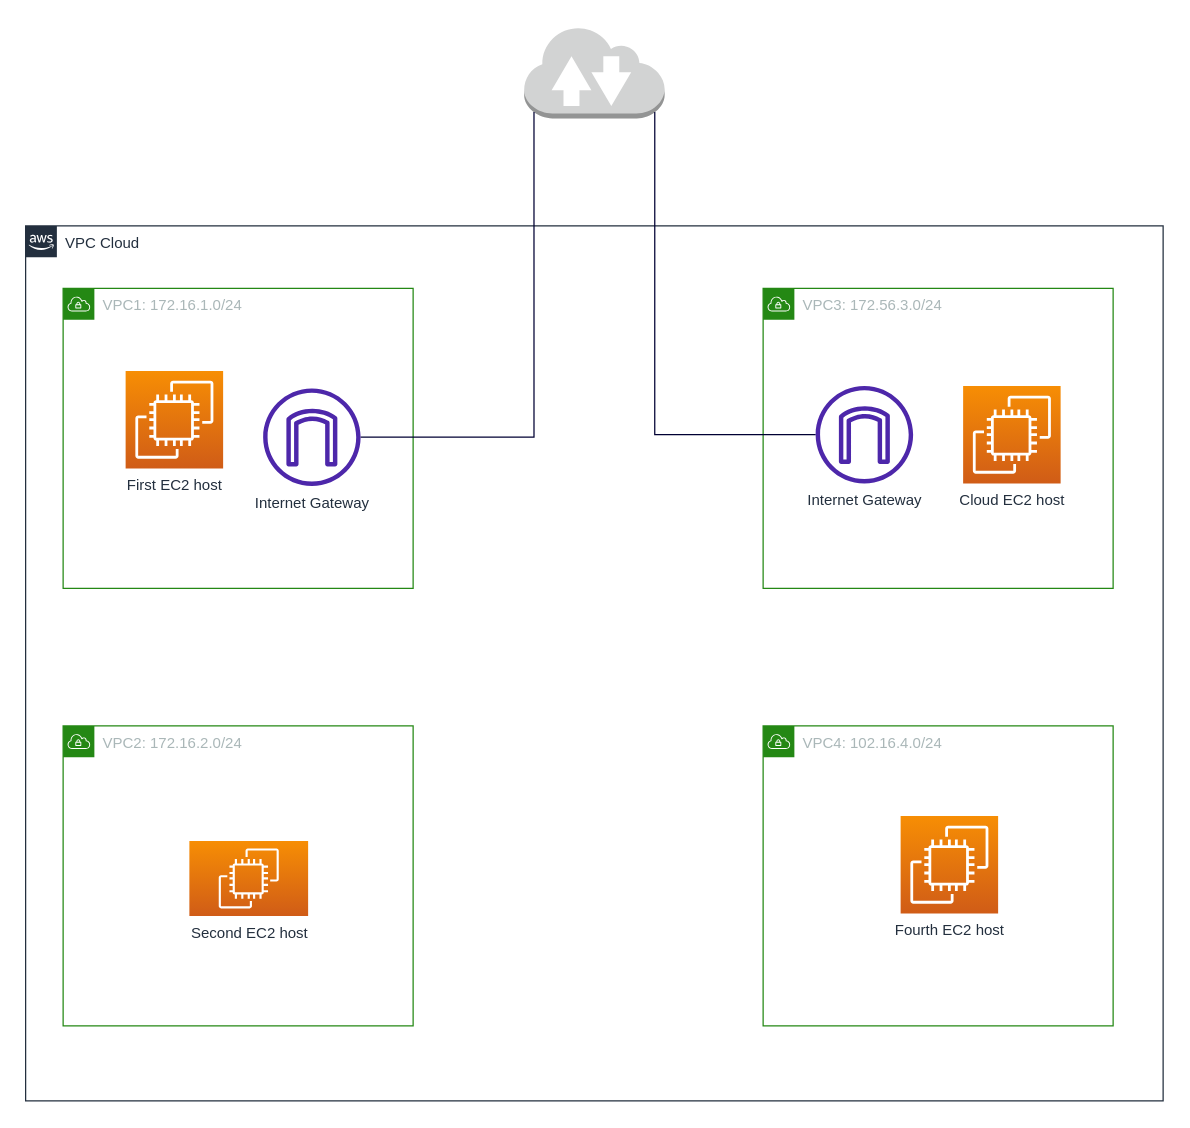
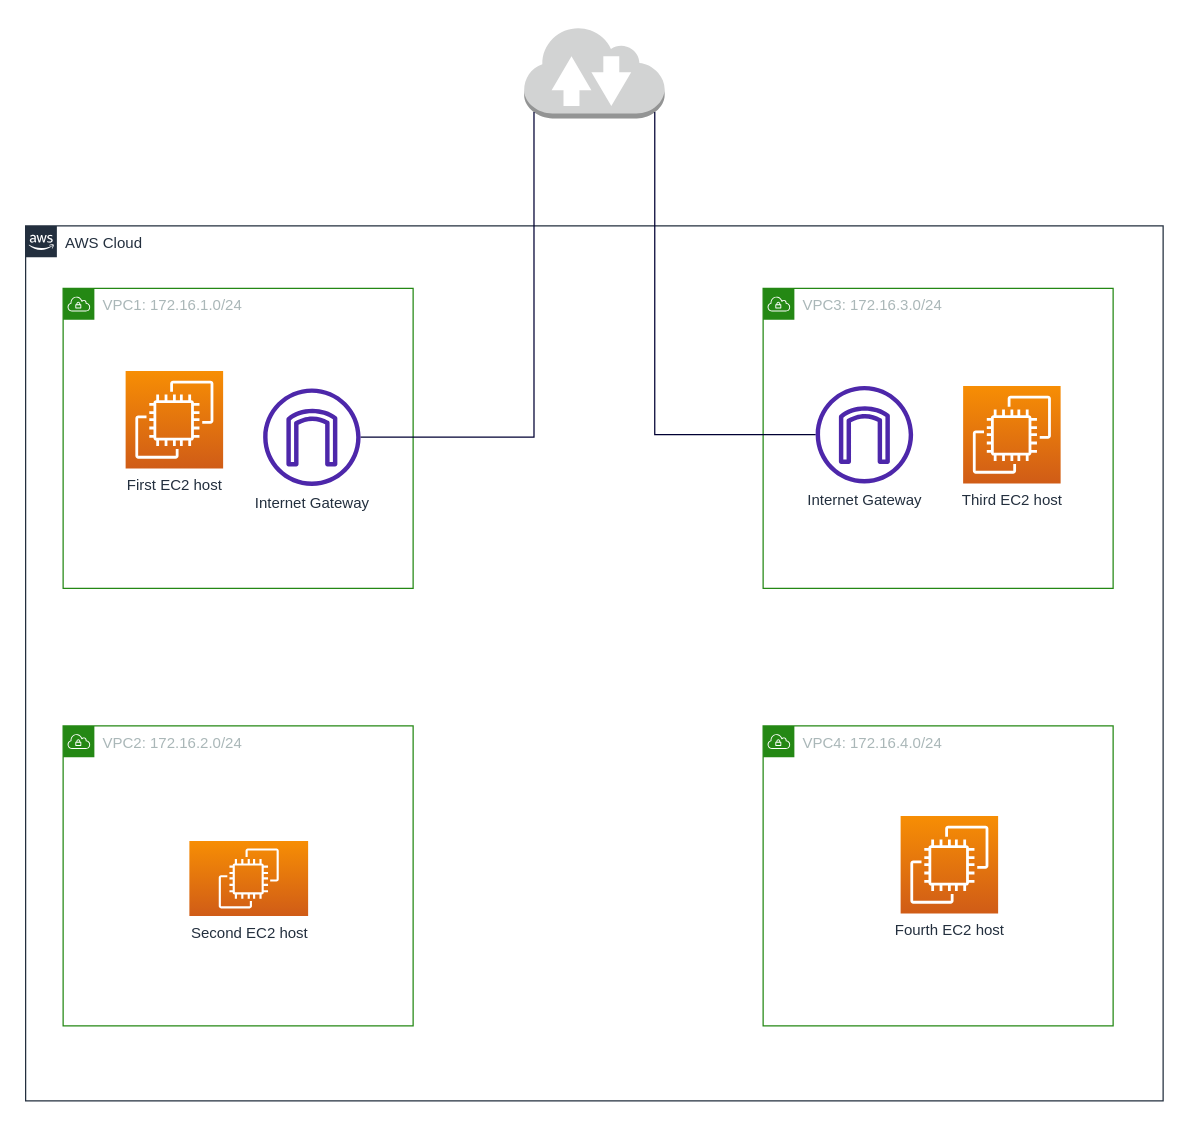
  <mxCell id="0" />
  <mxCell id="1" parent="0" />
- <mxCell id="2" value="VPC Cloud" style="points=[[0,0],[0.25,0],[0.5,0],[0.75,0],[1,0],[1,0.25],[1,0.5],[1,0.75],[1,1],[0.75,1],[0.5,1],[0.25,1],[0,1],[0,0.75],[0,0.5],[0,0.25]];outlineConnect=0;gradientColor=none;html=1;whiteSpace=wrap;fontSize=12;fontStyle=0;container=1;pointerEvents=0;collapsible=0;recursiveResize=0;shape=mxgraph.aws4.group;grIcon=mxgraph.aws4.group_aws_cloud_alt;strokeColor=#232F3E;fillColor=none;verticalAlign=top;align=left;spacingLeft=30;fontColor=#232F3E;dashed=0;" parent="1" vertex="1"><mxGeometry x="20" y="180" width="910" height="700" as="geometry" /></mxCell>
+ <mxCell id="2" value="AWS Cloud" style="points=[[0,0],[0.25,0],[0.5,0],[0.75,0],[1,0],[1,0.25],[1,0.5],[1,0.75],[1,1],[0.75,1],[0.5,1],[0.25,1],[0,1],[0,0.75],[0,0.5],[0,0.25]];outlineConnect=0;gradientColor=none;html=1;whiteSpace=wrap;fontSize=12;fontStyle=0;container=1;pointerEvents=0;collapsible=0;recursiveResize=0;shape=mxgraph.aws4.group;grIcon=mxgraph.aws4.group_aws_cloud_alt;strokeColor=#232F3E;fillColor=none;verticalAlign=top;align=left;spacingLeft=30;fontColor=#232F3E;dashed=0;" parent="1" vertex="1"><mxGeometry x="20" y="180" width="910" height="700" as="geometry" /></mxCell>
  <mxCell id="3" value="VPC1: 172.16.1.0/24" style="points=[[0,0],[0.25,0],[0.5,0],[0.75,0],[1,0],[1,0.25],[1,0.5],[1,0.75],[1,1],[0.75,1],[0.5,1],[0.25,1],[0,1],[0,0.75],[0,0.5],[0,0.25]];outlineConnect=0;gradientColor=none;html=1;whiteSpace=wrap;fontSize=12;fontStyle=0;container=1;pointerEvents=0;collapsible=0;recursiveResize=0;shape=mxgraph.aws4.group;grIcon=mxgraph.aws4.group_vpc;strokeColor=#248814;fillColor=none;verticalAlign=top;align=left;spacingLeft=30;fontColor=#AAB7B8;dashed=0;" parent="2" vertex="1"><mxGeometry x="30" y="50" width="280" height="240" as="geometry" /></mxCell>
  <mxCell id="4" value="Internet Gateway" style="sketch=0;outlineConnect=0;fontColor=#232F3E;gradientColor=none;fillColor=#4D27AA;strokeColor=none;dashed=0;verticalLabelPosition=bottom;verticalAlign=top;align=center;html=1;fontSize=12;fontStyle=0;aspect=fixed;pointerEvents=1;shape=mxgraph.aws4.internet_gateway;" parent="3" vertex="1"><mxGeometry x="160" y="80" width="78" height="78" as="geometry" /></mxCell>
  <mxCell id="5" value="First EC2 host" style="sketch=0;points=[[0,0,0],[0.25,0,0],[0.5,0,0],[0.75,0,0],[1,0,0],[0,1,0],[0.25,1,0],[0.5,1,0],[0.75,1,0],[1,1,0],[0,0.25,0],[0,0.5,0],[0,0.75,0],[1,0.25,0],[1,0.5,0],[1,0.75,0]];outlineConnect=0;fontColor=#232F3E;gradientColor=#F78E04;gradientDirection=north;fillColor=#D05C17;strokeColor=#ffffff;dashed=0;verticalLabelPosition=bottom;verticalAlign=top;align=center;html=1;fontSize=12;fontStyle=0;aspect=fixed;shape=mxgraph.aws4.resourceIcon;resIcon=mxgraph.aws4.ec2;" parent="3" vertex="1"><mxGeometry x="50" y="66" width="78" height="78" as="geometry" /></mxCell>
- <mxCell id="6" value="VPC3: 172.56.3.0/24" style="points=[[0,0],[0.25,0],[0.5,0],[0.75,0],[1,0],[1,0.25],[1,0.5],[1,0.75],[1,1],[0.75,1],[0.5,1],[0.25,1],[0,1],[0,0.75],[0,0.5],[0,0.25]];outlineConnect=0;gradientColor=none;html=1;whiteSpace=wrap;fontSize=12;fontStyle=0;container=1;pointerEvents=0;collapsible=0;recursiveResize=0;shape=mxgraph.aws4.group;grIcon=mxgraph.aws4.group_vpc;strokeColor=#248814;fillColor=none;verticalAlign=top;align=left;spacingLeft=30;fontColor=#AAB7B8;dashed=0;" parent="2" vertex="1"><mxGeometry x="590" y="50" width="280" height="240" as="geometry" /></mxCell>
+ <mxCell id="6" value="VPC3: 172.16.3.0/24" style="points=[[0,0],[0.25,0],[0.5,0],[0.75,0],[1,0],[1,0.25],[1,0.5],[1,0.75],[1,1],[0.75,1],[0.5,1],[0.25,1],[0,1],[0,0.75],[0,0.5],[0,0.25]];outlineConnect=0;gradientColor=none;html=1;whiteSpace=wrap;fontSize=12;fontStyle=0;container=1;pointerEvents=0;collapsible=0;recursiveResize=0;shape=mxgraph.aws4.group;grIcon=mxgraph.aws4.group_vpc;strokeColor=#248814;fillColor=none;verticalAlign=top;align=left;spacingLeft=30;fontColor=#AAB7B8;dashed=0;" parent="2" vertex="1"><mxGeometry x="590" y="50" width="280" height="240" as="geometry" /></mxCell>
  <mxCell id="7" value="Internet Gateway" style="sketch=0;outlineConnect=0;fontColor=#232F3E;gradientColor=none;fillColor=#4D27AA;strokeColor=none;dashed=0;verticalLabelPosition=bottom;verticalAlign=top;align=center;html=1;fontSize=12;fontStyle=0;aspect=fixed;pointerEvents=1;shape=mxgraph.aws4.internet_gateway;" parent="6" vertex="1"><mxGeometry x="42" y="78" width="78" height="78" as="geometry" /></mxCell>
- <mxCell id="8" value="Cloud EC2 host" style="sketch=0;points=[[0,0,0],[0.25,0,0],[0.5,0,0],[0.75,0,0],[1,0,0],[0,1,0],[0.25,1,0],[0.5,1,0],[0.75,1,0],[1,1,0],[0,0.25,0],[0,0.5,0],[0,0.75,0],[1,0.25,0],[1,0.5,0],[1,0.75,0]];outlineConnect=0;fontColor=#232F3E;gradientColor=#F78E04;gradientDirection=north;fillColor=#D05C17;strokeColor=#ffffff;dashed=0;verticalLabelPosition=bottom;verticalAlign=top;align=center;html=1;fontSize=12;fontStyle=0;aspect=fixed;shape=mxgraph.aws4.resourceIcon;resIcon=mxgraph.aws4.ec2;" parent="6" vertex="1"><mxGeometry x="160" y="78" width="78" height="78" as="geometry" /></mxCell>
+ <mxCell id="8" value="Third EC2 host" style="sketch=0;points=[[0,0,0],[0.25,0,0],[0.5,0,0],[0.75,0,0],[1,0,0],[0,1,0],[0.25,1,0],[0.5,1,0],[0.75,1,0],[1,1,0],[0,0.25,0],[0,0.5,0],[0,0.75,0],[1,0.25,0],[1,0.5,0],[1,0.75,0]];outlineConnect=0;fontColor=#232F3E;gradientColor=#F78E04;gradientDirection=north;fillColor=#D05C17;strokeColor=#ffffff;dashed=0;verticalLabelPosition=bottom;verticalAlign=top;align=center;html=1;fontSize=12;fontStyle=0;aspect=fixed;shape=mxgraph.aws4.resourceIcon;resIcon=mxgraph.aws4.ec2;" parent="6" vertex="1"><mxGeometry x="160" y="78" width="78" height="78" as="geometry" /></mxCell>
  <mxCell id="9" value="VPC2: 172.16.2.0/24" style="points=[[0,0],[0.25,0],[0.5,0],[0.75,0],[1,0],[1,0.25],[1,0.5],[1,0.75],[1,1],[0.75,1],[0.5,1],[0.25,1],[0,1],[0,0.75],[0,0.5],[0,0.25]];outlineConnect=0;gradientColor=none;html=1;whiteSpace=wrap;fontSize=12;fontStyle=0;container=1;pointerEvents=0;collapsible=0;recursiveResize=0;shape=mxgraph.aws4.group;grIcon=mxgraph.aws4.group_vpc;strokeColor=#248814;fillColor=none;verticalAlign=top;align=left;spacingLeft=30;fontColor=#AAB7B8;dashed=0;" parent="2" vertex="1"><mxGeometry x="30" y="400" width="280" height="240" as="geometry" /></mxCell>
  <mxCell id="10" value="Second EC2 host" style="sketch=0;points=[[0,0,0],[0.25,0,0],[0.5,0,0],[0.75,0,0],[1,0,0],[0,1,0],[0.25,1,0],[0.5,1,0],[0.75,1,0],[1,1,0],[0,0.25,0],[0,0.5,0],[0,0.75,0],[1,0.25,0],[1,0.5,0],[1,0.75,0]];outlineConnect=0;fontColor=#232F3E;gradientColor=#F78E04;gradientDirection=north;fillColor=#D05C17;strokeColor=#ffffff;dashed=0;verticalLabelPosition=bottom;verticalAlign=top;align=center;html=1;fontSize=12;fontStyle=0;aspect=fixed;shape=mxgraph.aws4.resourceIcon;resIcon=mxgraph.aws4.ec2;" parent="9" vertex="1"><mxGeometry x="101" y="92" width="95" height="60" as="geometry" /></mxCell>
- <mxCell id="11" value="VPC4: 102.16.4.0/24" style="points=[[0,0],[0.25,0],[0.5,0],[0.75,0],[1,0],[1,0.25],[1,0.5],[1,0.75],[1,1],[0.75,1],[0.5,1],[0.25,1],[0,1],[0,0.75],[0,0.5],[0,0.25]];outlineConnect=0;gradientColor=none;html=1;whiteSpace=wrap;fontSize=12;fontStyle=0;container=1;pointerEvents=0;collapsible=0;recursiveResize=0;shape=mxgraph.aws4.group;grIcon=mxgraph.aws4.group_vpc;strokeColor=#248814;fillColor=none;verticalAlign=top;align=left;spacingLeft=30;fontColor=#AAB7B8;dashed=0;" parent="2" vertex="1"><mxGeometry x="590" y="400" width="280" height="240" as="geometry" /></mxCell>
+ <mxCell id="11" value="VPC4: 172.16.4.0/24" style="points=[[0,0],[0.25,0],[0.5,0],[0.75,0],[1,0],[1,0.25],[1,0.5],[1,0.75],[1,1],[0.75,1],[0.5,1],[0.25,1],[0,1],[0,0.75],[0,0.5],[0,0.25]];outlineConnect=0;gradientColor=none;html=1;whiteSpace=wrap;fontSize=12;fontStyle=0;container=1;pointerEvents=0;collapsible=0;recursiveResize=0;shape=mxgraph.aws4.group;grIcon=mxgraph.aws4.group_vpc;strokeColor=#248814;fillColor=none;verticalAlign=top;align=left;spacingLeft=30;fontColor=#AAB7B8;dashed=0;" parent="2" vertex="1"><mxGeometry x="590" y="400" width="280" height="240" as="geometry" /></mxCell>
  <mxCell id="12" value="Fourth EC2 host" style="sketch=0;points=[[0,0,0],[0.25,0,0],[0.5,0,0],[0.75,0,0],[1,0,0],[0,1,0],[0.25,1,0],[0.5,1,0],[0.75,1,0],[1,1,0],[0,0.25,0],[0,0.5,0],[0,0.75,0],[1,0.25,0],[1,0.5,0],[1,0.75,0]];outlineConnect=0;fontColor=#232F3E;gradientColor=#F78E04;gradientDirection=north;fillColor=#D05C17;strokeColor=#ffffff;dashed=0;verticalLabelPosition=bottom;verticalAlign=top;align=center;html=1;fontSize=12;fontStyle=0;aspect=fixed;shape=mxgraph.aws4.resourceIcon;resIcon=mxgraph.aws4.ec2;" parent="11" vertex="1"><mxGeometry x="110" y="72" width="78" height="78" as="geometry" /></mxCell>
  <mxCell id="13" value="" style="outlineConnect=0;dashed=0;verticalLabelPosition=bottom;verticalAlign=top;align=center;html=1;shape=mxgraph.aws3.internet_2;fillColor=#D2D3D3;gradientColor=none;" parent="1" vertex="1"><mxGeometry x="418.82" y="20" width="112.37" height="74" as="geometry" /></mxCell>
  <mxCell id="14" value="" style="endArrow=none;html=1;rounded=0;strokeColor=#000033;entryX=0.07;entryY=0.93;entryDx=0;entryDy=0;entryPerimeter=0;edgeStyle=orthogonalEdgeStyle;" parent="1" source="4" target="13" edge="1"><mxGeometry width="50" height="50" relative="1" as="geometry"><mxPoint x="350" y="370" as="sourcePoint" /><mxPoint x="400" y="320" as="targetPoint" /></mxGeometry></mxCell>
  <mxCell id="15" value="" style="endArrow=none;html=1;rounded=0;strokeColor=#000033;entryX=0.93;entryY=0.93;entryDx=0;entryDy=0;entryPerimeter=0;edgeStyle=orthogonalEdgeStyle;" parent="1" source="7" target="13" edge="1"><mxGeometry width="50" height="50" relative="1" as="geometry"><mxPoint x="490" y="370" as="sourcePoint" /><mxPoint x="540" y="320" as="targetPoint" /></mxGeometry></mxCell>
